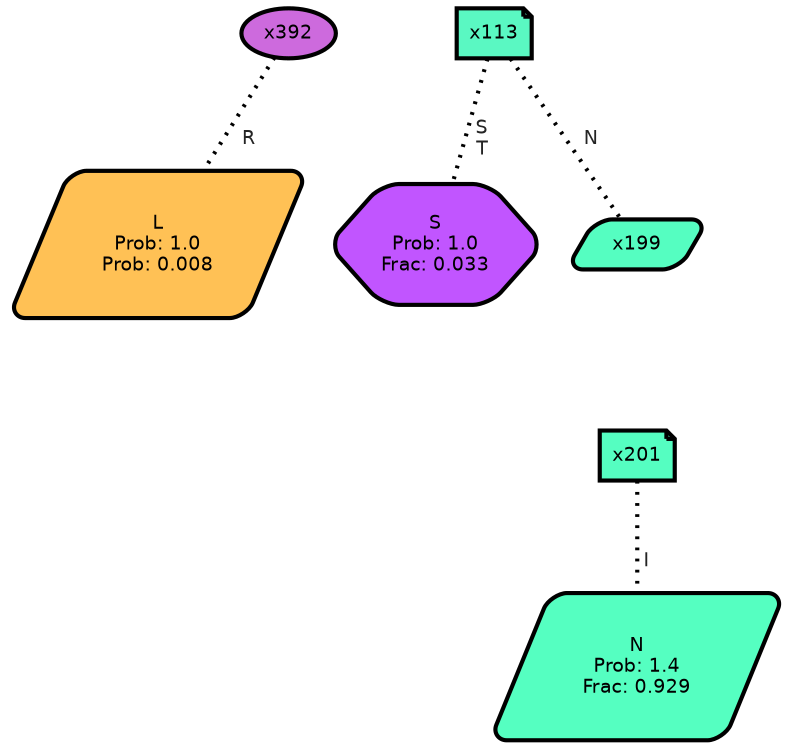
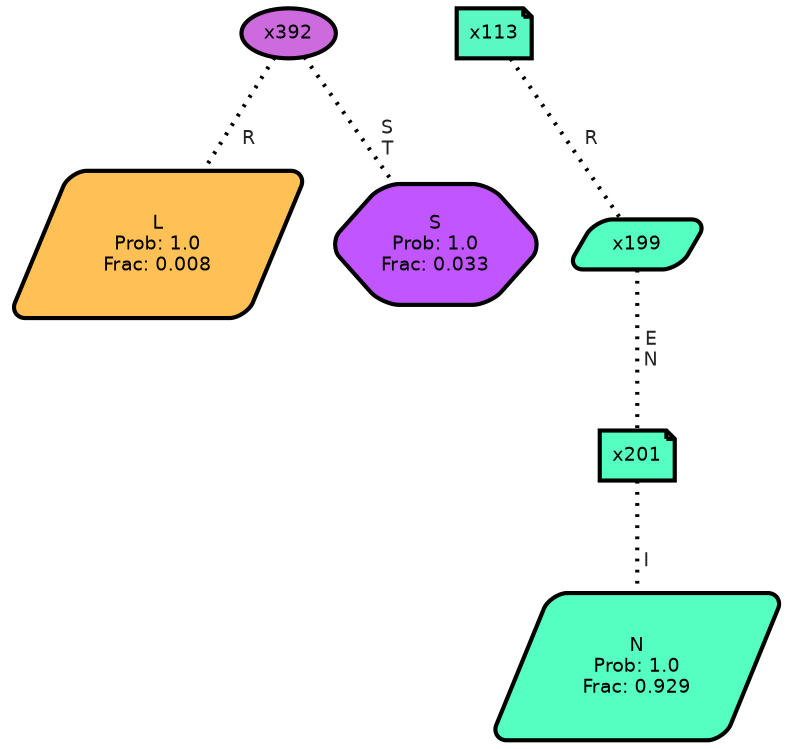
  graph {
    ranksep="0 equally"
    splines=straight
    node [color=black fillcolor="#55fec1" fontcolor=black fontname=helvetica penwidth=3 shape=parallelogram style="filled, rounded"]
    edge [color=black fontcolor=grey14 fontname=helvetica fontweight=bold penwidth=3 style=dotted]
-   n1 [fillcolor="#ffc155" label="L\nProb: 1.0\nProb: 0.008"]
+   n1 [fillcolor="#ffc155" label="L\nProb: 1.0\nFrac: 0.008"]
    n2 [fillcolor="#cd6add" label=x392 shape=ellipse]
    n3 [fillcolor="#c155ff" label="S\nProb: 1.0\nFrac: 0.033" shape=hexagon]
    n4 [fillcolor="#5af8c2" label=x113 shape=note]
    n5 [label=x199]
    n6 [label=x201 shape=note]
-   n7 [fillcolor="#55ffc1" label="N\nProb: 1.4\nFrac: 0.929"]
+   n7 [fillcolor="#55ffc1" label="N\nProb: 1.0\nFrac: 0.929"]
    subgraph sub_1 {
      rank=same
    }
    n2 -- n1 [label=" R"]
-   n4 -- n3 [label=" S\n T"]
-   n4 -- n5 [label=" N"]
+   n2 -- n3 [label=" S\n T"]
+   n4 -- n5 [label=" R"]
+   n5 -- n6 [label=" E\n N"]
    n6 -- n7 [label=" I"]
  }
